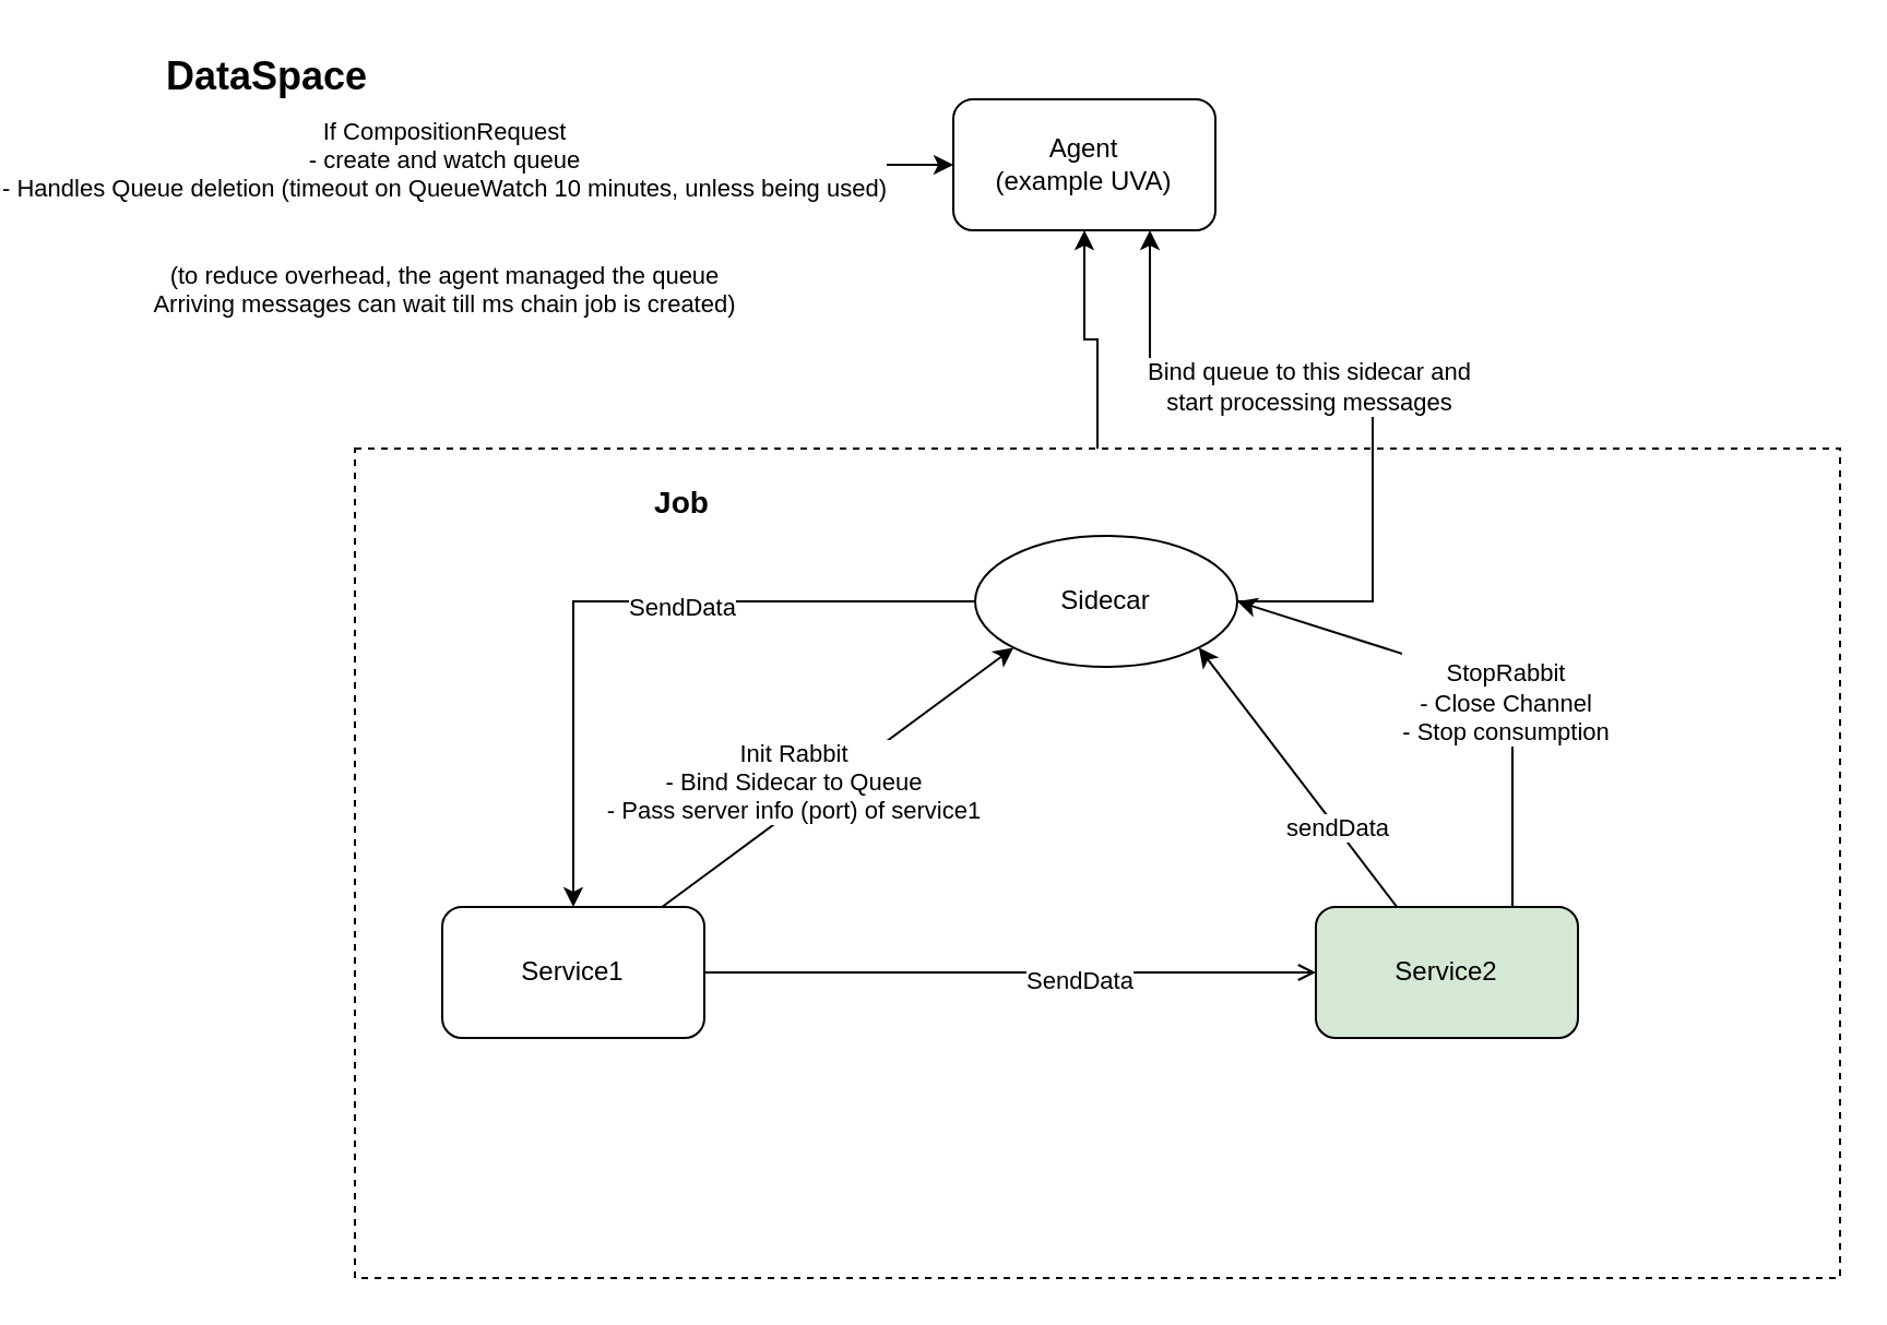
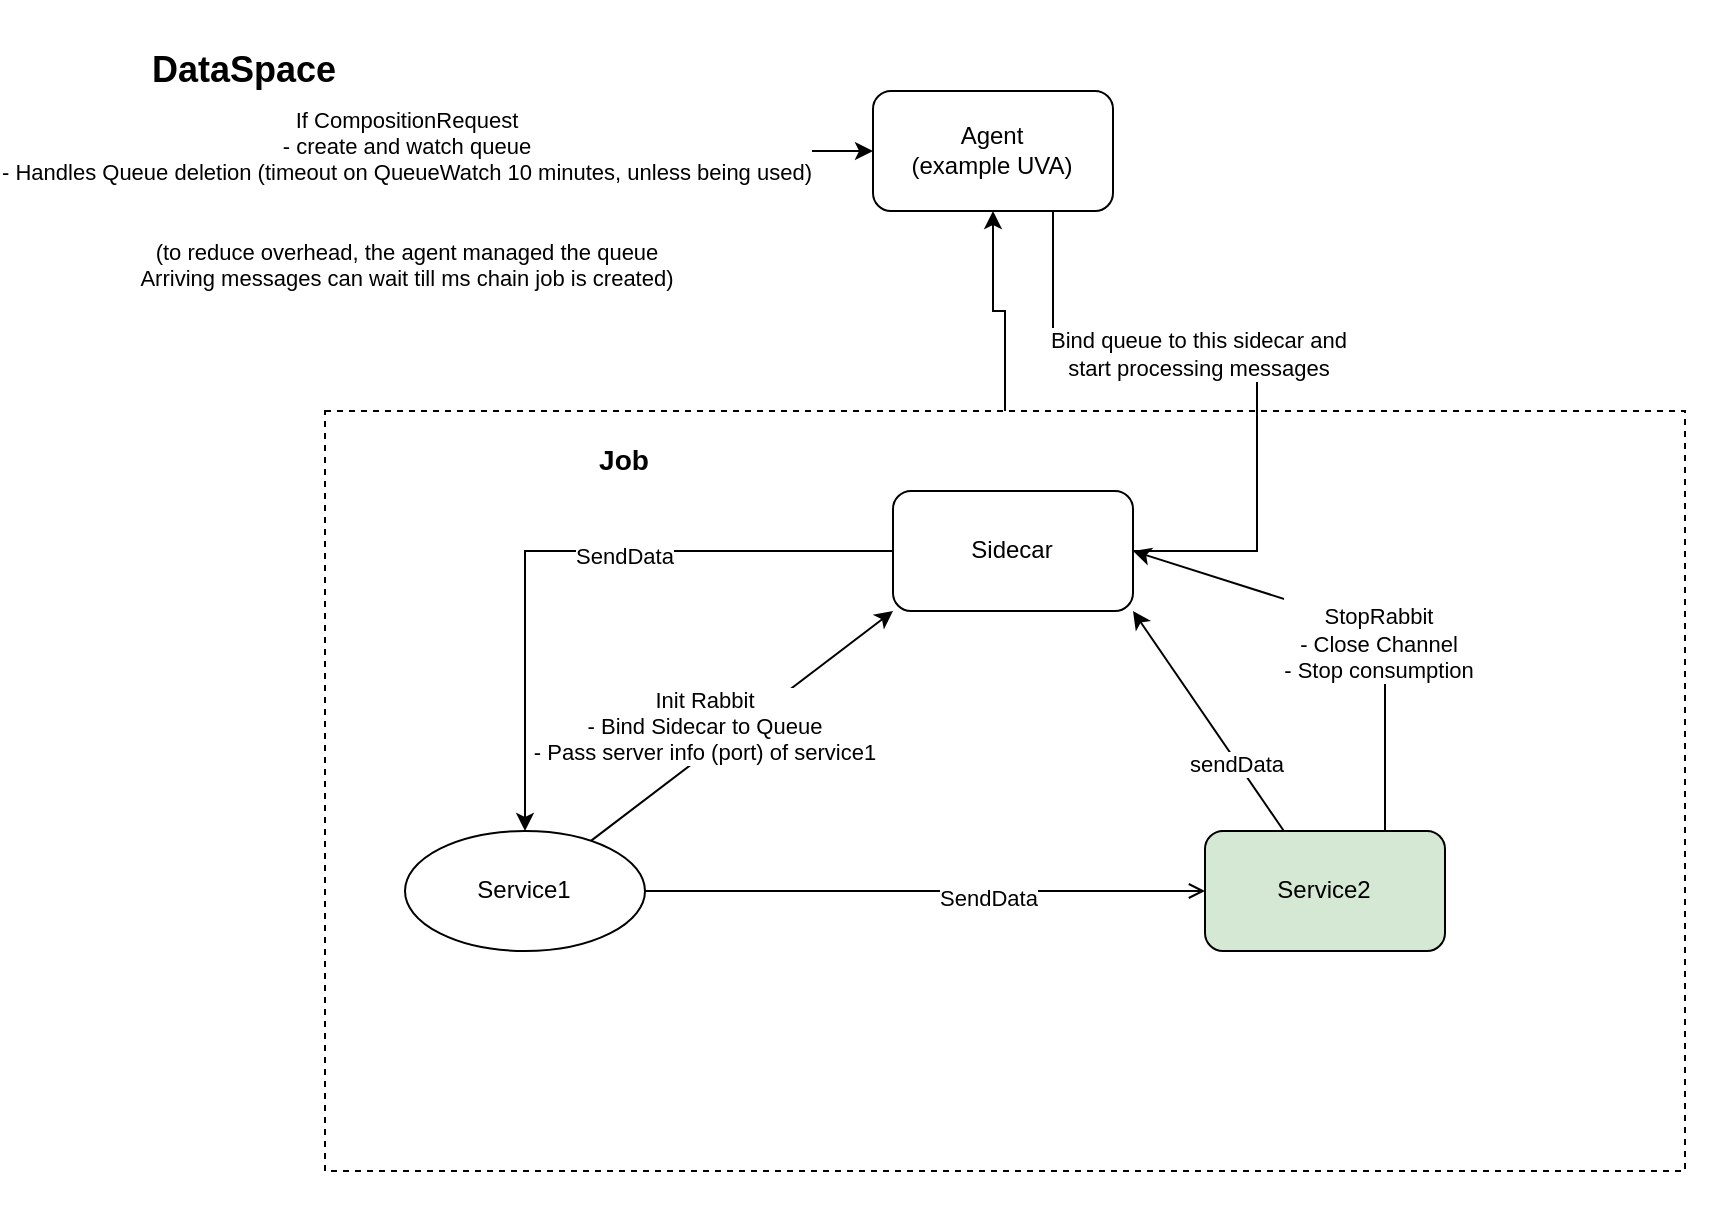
  <mxCell id="0" />
  <mxCell id="1" parent="0" />
  <mxCell id="2" value="" style="edgeStyle=orthogonalEdgeStyle;rounded=0;orthogonalLoop=1;jettySize=auto;html=1;" parent="1" source="3" target="9" edge="1"><mxGeometry relative="1" as="geometry" /></mxCell>
  <mxCell id="3" value="" style="rounded=0;whiteSpace=wrap;html=1;fillColor=none;dashed=1;" parent="1" vertex="1"><mxGeometry x="90" y="205" width="680" height="380" as="geometry" /></mxCell>
  <mxCell id="4" style="rounded=0;orthogonalLoop=1;jettySize=auto;html=1;entryX=0;entryY=1;entryDx=0;entryDy=0;" parent="1" source="8" target="17" edge="1"><mxGeometry relative="1" as="geometry" /></mxCell>
  <mxCell id="5" value="Init Rabbit&lt;div&gt;- Bind Sidecar to Queue&lt;/div&gt;&lt;div&gt;- Pass server info (port) of service1&lt;/div&gt;" style="edgeLabel;html=1;align=center;verticalAlign=middle;resizable=0;points=[];" parent="4" vertex="1" connectable="0"><mxGeometry x="-0.286" y="-4" relative="1" as="geometry"><mxPoint y="-19" as="offset" /></mxGeometry></mxCell>
  <mxCell id="6" style="edgeStyle=orthogonalEdgeStyle;rounded=0;orthogonalLoop=1;jettySize=auto;html=1;entryX=0;entryY=0.5;entryDx=0;entryDy=0;endArrow=open;" parent="1" source="8" target="20" edge="1"><mxGeometry relative="1" as="geometry" /></mxCell>
  <mxCell id="7" value="SendData" style="edgeLabel;html=1;align=center;verticalAlign=middle;resizable=0;points=[];" parent="6" vertex="1" connectable="0"><mxGeometry x="0.221" y="-3" relative="1" as="geometry"><mxPoint as="offset" /></mxGeometry></mxCell>
- <mxCell id="8" value="Service1" style="rounded=1;whiteSpace=wrap;html=1;" parent="1" vertex="1"><mxGeometry x="130" y="415" width="120" height="60" as="geometry" /></mxCell>
+ <mxCell id="8" value="Service1" style="ellipse;whiteSpace=wrap;html=1;" parent="1" vertex="1"><mxGeometry x="130" y="415" width="120" height="60" as="geometry" /></mxCell>
  <mxCell id="9" value="Agent&lt;div&gt;(example UVA)&lt;/div&gt;" style="rounded=1;whiteSpace=wrap;html=1;" parent="1" vertex="1"><mxGeometry x="364" y="45" width="120" height="60" as="geometry" /></mxCell>
  <mxCell id="10" value="&lt;font style=&quot;font-size: 14px;&quot;&gt;Job&lt;/font&gt;" style="text;html=1;align=center;verticalAlign=middle;whiteSpace=wrap;rounded=0;fontStyle=1" parent="1" vertex="1"><mxGeometry x="210" y="215" width="60" height="30" as="geometry" /></mxCell>
  <mxCell id="11" value="" style="endArrow=classic;html=1;rounded=0;entryX=0;entryY=0.5;entryDx=0;entryDy=0;" parent="1" target="9" edge="1"><mxGeometry width="50" height="50" relative="1" as="geometry"><mxPoint x="140" y="75" as="sourcePoint" /><mxPoint x="450" y="275" as="targetPoint" /></mxGeometry></mxCell>
  <mxCell id="12" value="If CompositionRequest&lt;div&gt;- create and watch queue&lt;/div&gt;&lt;div&gt;- Handles Queue deletion (timeout on QueueWatch 10 minutes, unless being used)&lt;/div&gt;&lt;div&gt;&lt;br&gt;&lt;/div&gt;&lt;div&gt;&lt;br&gt;&lt;/div&gt;&lt;div&gt;(to reduce overhead, the agent managed the queue&lt;br&gt;Arriving messages can wait till ms chain job is created)&lt;/div&gt;&lt;div&gt;&lt;br&gt;&lt;/div&gt;" style="edgeLabel;html=1;align=center;verticalAlign=middle;resizable=0;points=[];" parent="11" vertex="1" connectable="0"><mxGeometry x="-0.045" y="-4" relative="1" as="geometry"><mxPoint x="-117" y="26" as="offset" /></mxGeometry></mxCell>
  <mxCell id="13" style="edgeStyle=orthogonalEdgeStyle;rounded=0;orthogonalLoop=1;jettySize=auto;html=1;" edge="1" parent="1" source="17" target="8"><mxGeometry relative="1" as="geometry" /></mxCell>
  <mxCell id="14" value="SendData" style="edgeLabel;html=1;align=center;verticalAlign=middle;resizable=0;points=[];" vertex="1" connectable="0" parent="13"><mxGeometry x="-0.167" y="2" relative="1" as="geometry"><mxPoint as="offset" /></mxGeometry></mxCell>
- <mxCell id="15" style="edgeStyle=orthogonalEdgeStyle;rounded=0;orthogonalLoop=1;jettySize=auto;html=1;entryX=0.75;entryY=1;entryDx=0;entryDy=0;" edge="1" parent="1" source="17" target="9"><mxGeometry relative="1" as="geometry"><Array as="points"><mxPoint x="556" y="275" /><mxPoint x="556" y="175" /><mxPoint x="454" y="175" /></Array></mxGeometry></mxCell>
+ <mxCell id="15" style="edgeStyle=orthogonalEdgeStyle;rounded=0;orthogonalLoop=1;jettySize=auto;html=1;entryX=0.75;entryY=1;entryDx=0;entryDy=0;endArrow=none;" edge="1" parent="1" source="17" target="9"><mxGeometry relative="1" as="geometry"><Array as="points"><mxPoint x="556" y="275" /><mxPoint x="556" y="175" /><mxPoint x="454" y="175" /></Array></mxGeometry></mxCell>
  <mxCell id="16" value="Bind queue to this sidecar and &lt;br&gt;start processing messages" style="edgeLabel;html=1;align=center;verticalAlign=middle;resizable=0;points=[];" vertex="1" connectable="0" parent="15"><mxGeometry x="0.15" y="1" relative="1" as="geometry"><mxPoint as="offset" /></mxGeometry></mxCell>
- <mxCell id="17" value="Sidecar" style="ellipse;whiteSpace=wrap;html=1;" parent="1" vertex="1"><mxGeometry x="374" y="245" width="120" height="60" as="geometry" /></mxCell>
+ <mxCell id="17" value="Sidecar" style="rounded=1;whiteSpace=wrap;html=1;" parent="1" vertex="1"><mxGeometry x="374" y="245" width="120" height="60" as="geometry" /></mxCell>
  <mxCell id="18" style="rounded=0;orthogonalLoop=1;jettySize=auto;html=1;entryX=1;entryY=1;entryDx=0;entryDy=0;" parent="1" source="20" target="17" edge="1"><mxGeometry relative="1" as="geometry" /></mxCell>
  <mxCell id="19" value="sendData" style="edgeLabel;html=1;align=center;verticalAlign=middle;resizable=0;points=[];" parent="18" vertex="1" connectable="0"><mxGeometry x="-0.393" y="1" relative="1" as="geometry"><mxPoint y="-1" as="offset" /></mxGeometry></mxCell>
  <mxCell id="20" value="Service2" style="rounded=1;whiteSpace=wrap;html=1;fillColor=#d5e8d4;" parent="1" vertex="1"><mxGeometry x="530" y="415" width="120" height="60" as="geometry" /></mxCell>
  <mxCell id="21" value="" style="endArrow=classic;html=1;rounded=0;exitX=0.75;exitY=0;exitDx=0;exitDy=0;entryX=1;entryY=0.5;entryDx=0;entryDy=0;" parent="1" source="20" target="17" edge="1"><mxGeometry width="50" height="50" relative="1" as="geometry"><mxPoint x="570" y="305" as="sourcePoint" /><mxPoint x="620" y="255" as="targetPoint" /><Array as="points"><mxPoint x="620" y="315" /></Array></mxGeometry></mxCell>
  <mxCell id="22" value="&lt;br&gt;StopRabbit&lt;div&gt;- Close Channel&lt;/div&gt;&lt;div&gt;- Stop consumption&lt;/div&gt;" style="edgeLabel;html=1;align=center;verticalAlign=middle;resizable=0;points=[];" parent="21" vertex="1" connectable="0"><mxGeometry x="-0.114" y="2" relative="1" as="geometry"><mxPoint y="-1" as="offset" /></mxGeometry></mxCell>
  <mxCell id="23" value="&lt;font style=&quot;font-size: 18px;&quot;&gt;&lt;b&gt;DataSpace&lt;/b&gt;&lt;/font&gt;" style="text;html=1;align=center;verticalAlign=middle;whiteSpace=wrap;rounded=0;" vertex="1" parent="1"><mxGeometry x="20" y="20" width="60" height="30" as="geometry" /></mxCell>
